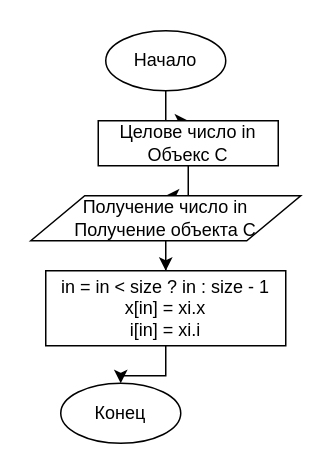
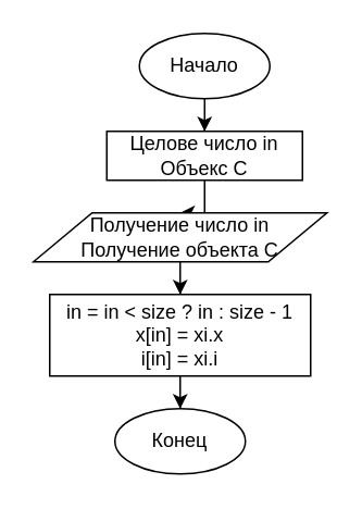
  <mxCell id="0" />
  <mxCell id="1" parent="0" />
  <mxCell id="2" style="edgeStyle=orthogonalEdgeStyle;rounded=0;orthogonalLoop=1;jettySize=auto;html=1;entryX=0.5;entryY=0;entryDx=0;entryDy=0;" edge="1" parent="1" source="3" target="5"><mxGeometry relative="1" as="geometry" /></mxCell>
- <mxCell id="3" value="Начало" style="ellipse;whiteSpace=wrap;html=1;" vertex="1" parent="1"><mxGeometry x="70" y="20" width="80" height="40" as="geometry" /></mxCell>
+ <mxCell id="3" value="Начало" style="ellipse;whiteSpace=wrap;html=1;" vertex="1" parent="1"><mxGeometry x="85" y="20" width="80" height="40" as="geometry" /></mxCell>
  <mxCell id="4" style="edgeStyle=orthogonalEdgeStyle;rounded=0;orthogonalLoop=1;jettySize=auto;html=1;entryX=0.5;entryY=0;entryDx=0;entryDy=0;" edge="1" parent="1" source="5" target="7"><mxGeometry relative="1" as="geometry" /></mxCell>
  <mxCell id="5" value="Целове число in&lt;br&gt;Объекс C" style="rounded=0;whiteSpace=wrap;html=1;" vertex="1" parent="1"><mxGeometry x="65" y="80" width="120" height="30" as="geometry" /></mxCell>
  <mxCell id="6" style="edgeStyle=orthogonalEdgeStyle;rounded=0;orthogonalLoop=1;jettySize=auto;html=1;entryX=0.5;entryY=0;entryDx=0;entryDy=0;" edge="1" parent="1" source="7" target="9"><mxGeometry relative="1" as="geometry" /></mxCell>
  <mxCell id="7" value="Получение число in&lt;br&gt;Получение объекта C" style="shape=parallelogram;perimeter=parallelogramPerimeter;whiteSpace=wrap;html=1;" vertex="1" parent="1"><mxGeometry x="20" y="130" width="180" height="30" as="geometry" /></mxCell>
  <mxCell id="8" style="edgeStyle=orthogonalEdgeStyle;rounded=0;orthogonalLoop=1;jettySize=auto;html=1;" edge="1" parent="1" source="9" target="10"><mxGeometry relative="1" as="geometry" /></mxCell>
  <mxCell id="9" value="&lt;div&gt;in = in &amp;lt; size ?&amp;nbsp;&lt;span&gt;in : size - 1&lt;/span&gt;&lt;/div&gt;&lt;div&gt;&lt;span&gt;x[in] = xi.x&lt;/span&gt;&lt;/div&gt;&lt;div&gt;&lt;span&gt;i[in] = xi.i&lt;/span&gt;&lt;/div&gt;" style="rounded=0;whiteSpace=wrap;html=1;" vertex="1" parent="1"><mxGeometry x="30" y="180" width="160" height="50" as="geometry" /></mxCell>
- <mxCell id="10" value="Конец" style="ellipse;whiteSpace=wrap;html=1;" vertex="1" parent="1"><mxGeometry x="40" y="255" width="80" height="40" as="geometry" /></mxCell>
+ <mxCell id="10" value="Конец" style="ellipse;whiteSpace=wrap;html=1;" vertex="1" parent="1"><mxGeometry x="70" y="250" width="80" height="40" as="geometry" /></mxCell>
